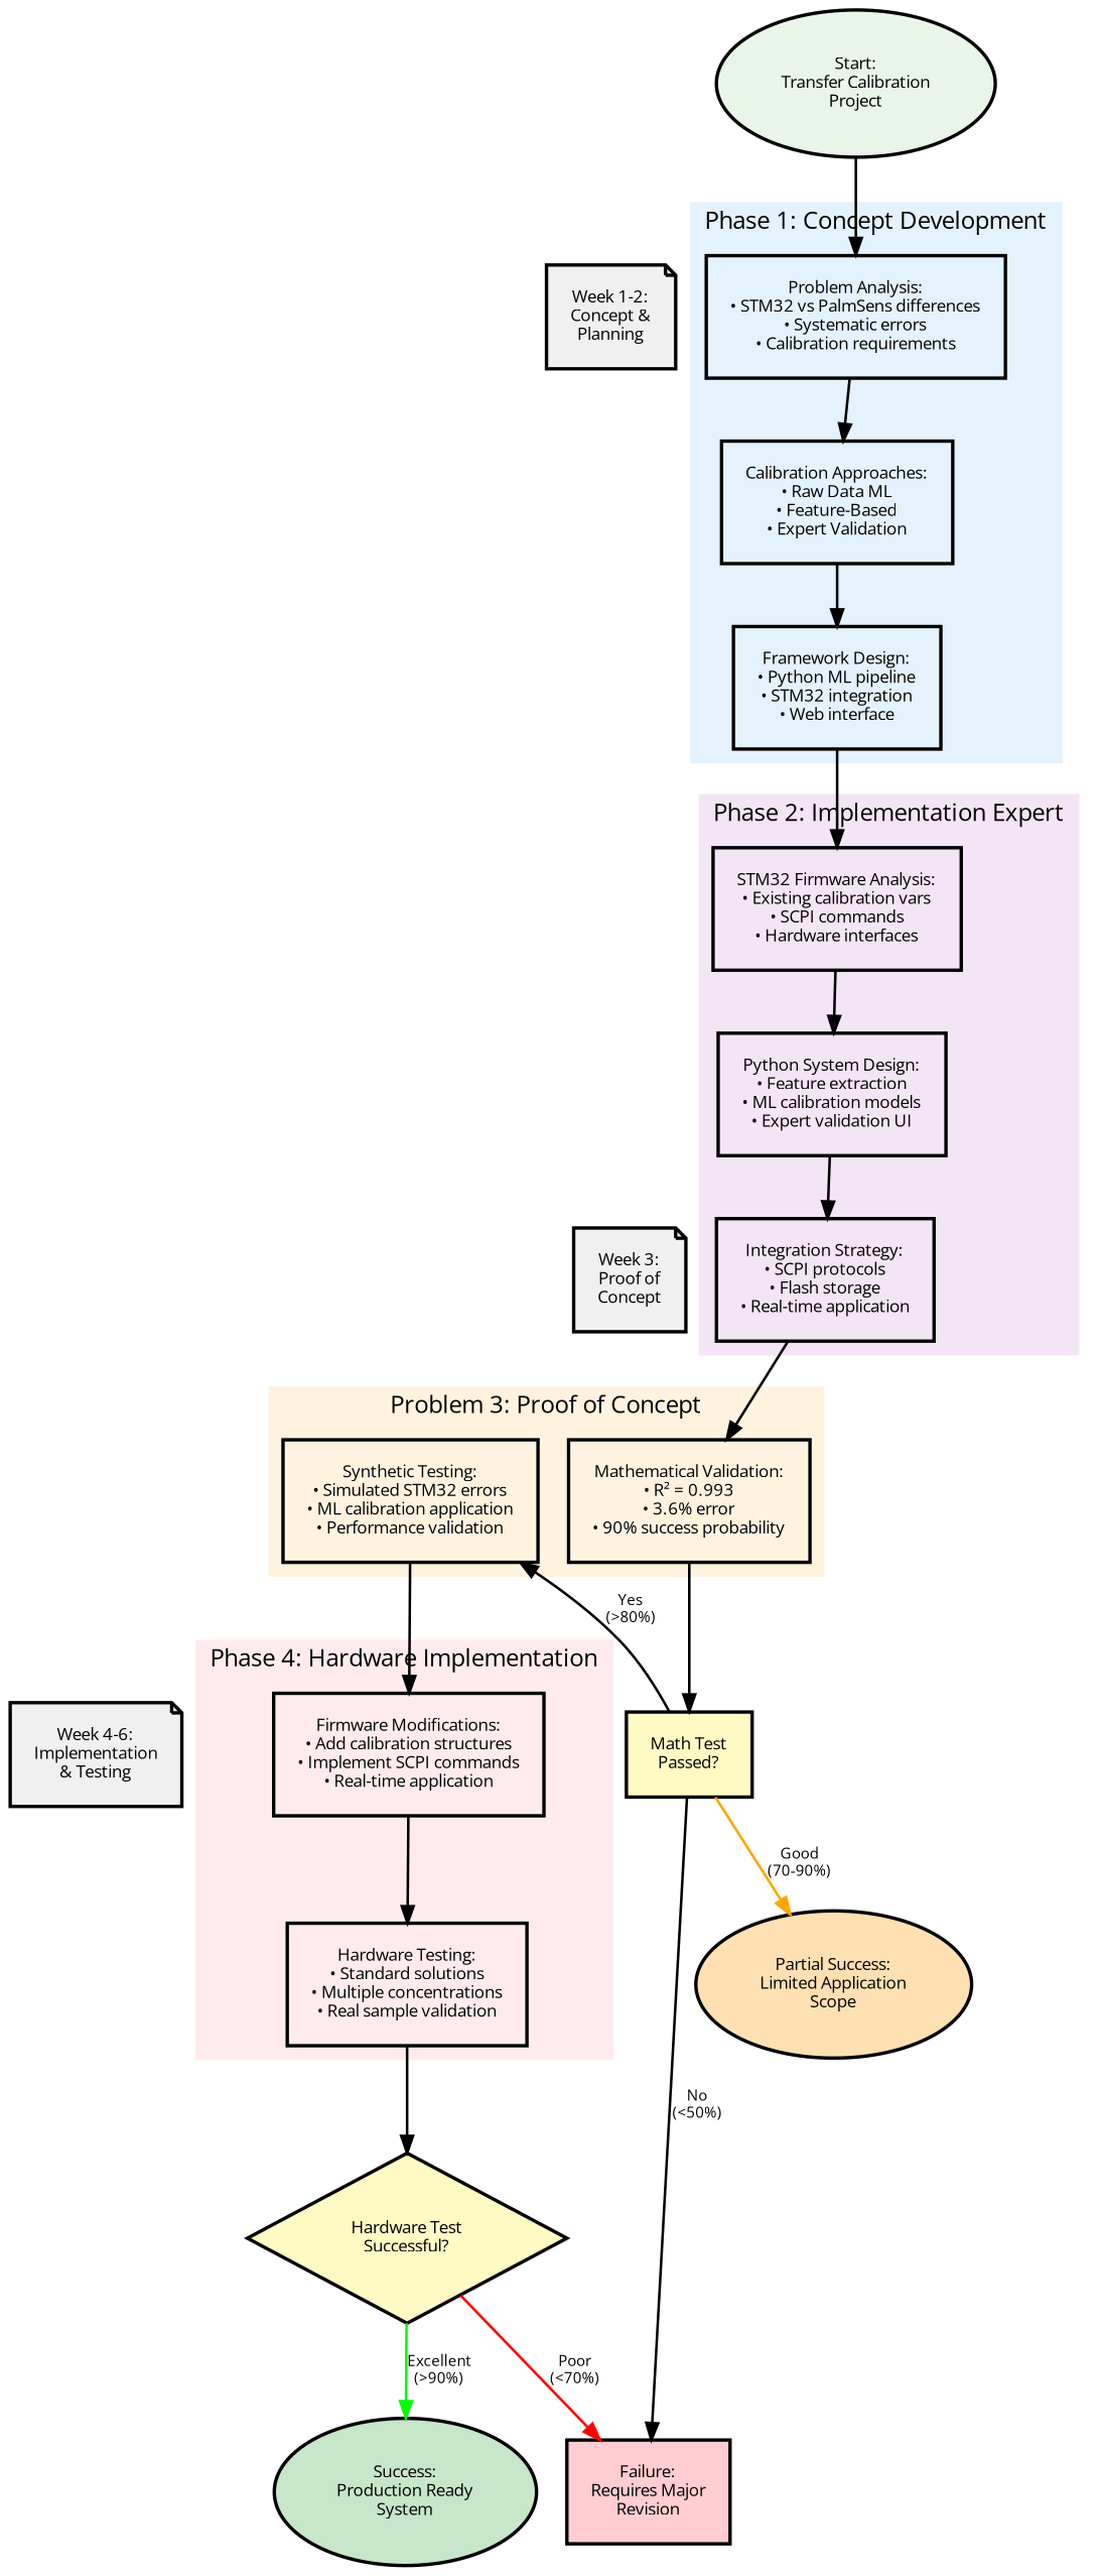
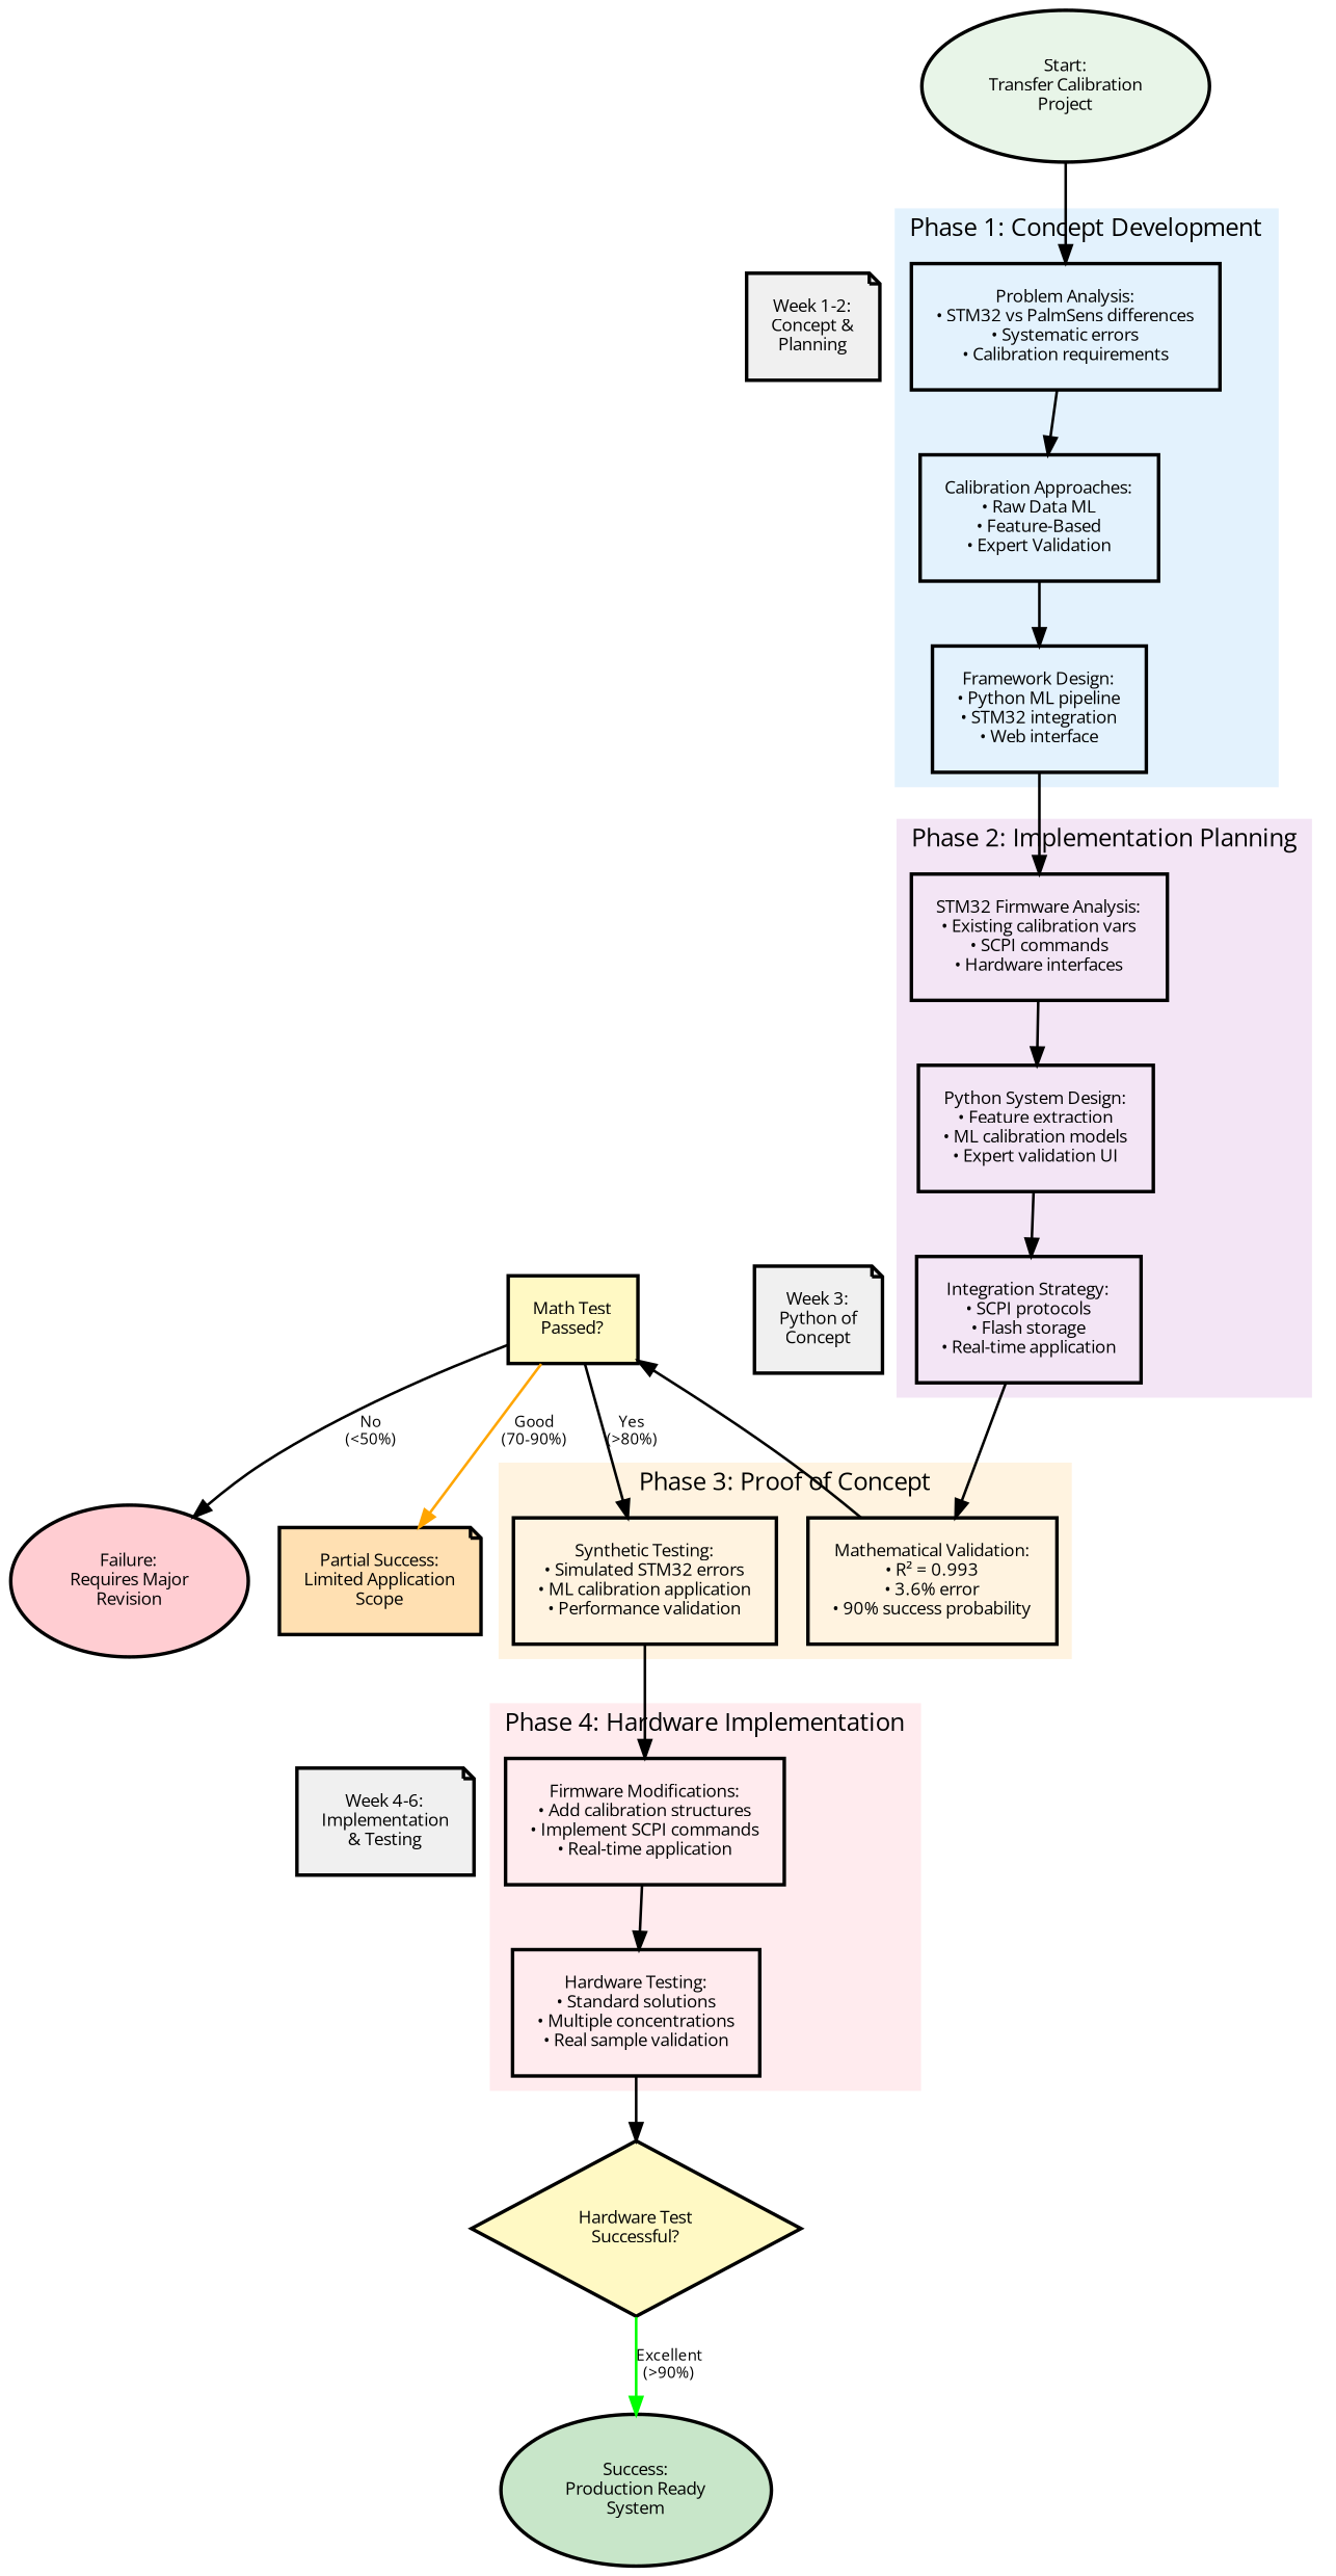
  digraph {
    bgcolor=white
    fontname="Open Sans"
    rankdir=TB
    node [fontname="Open Sans" fontsize=10 margin=0.2 penwidth=2 shape=box]
    edge [fontname="Open Sans" fontsize=9 penwidth=1.5]
    n1 [label="Problem Analysis:\n• STM32 vs PalmSens differences\n• Systematic errors\n• Calibration requirements"]
    n2 [label="Calibration Approaches:\n• Raw Data ML\n• Feature-Based\n• Expert Validation"]
    n3 [label="Framework Design:\n• Python ML pipeline\n• STM32 integration\n• Web interface"]
    n4 [label="STM32 Firmware Analysis:\n• Existing calibration vars\n• SCPI commands\n• Hardware interfaces"]
    n5 [label="Python System Design:\n• Feature extraction\n• ML calibration models\n• Expert validation UI"]
    n6 [label="Integration Strategy:\n• SCPI protocols\n• Flash storage\n• Real-time application"]
    n7 [label="Mathematical Validation:\n• R² = 0.993\n• 3.6% error\n• 90% success probability"]
    n8 [label="Synthetic Testing:\n• Simulated STM32 errors\n• ML calibration application\n• Performance validation"]
    n9 [label="Firmware Modifications:\n• Add calibration structures\n• Implement SCPI commands\n• Real-time application"]
    n10 [label="Hardware Testing:\n• Standard solutions\n• Multiple concentrations\n• Real sample validation"]
    n11 [fillcolor="#fff9c4" label="Math Test\nPassed?" style=filled]
    n12 [fillcolor="#fff9c4" label="Hardware Test\nSuccessful?" shape=diamond style=filled]
    n13 [fillcolor="#e8f5e8" label="Start:\nTransfer Calibration\nProject" shape=ellipse style=filled]
-   n14 [fillcolor="#ffcdd2" label="Failure:\nRequires Major\nRevision" style=filled]
-   n15 [fillcolor="#ffe0b2" label="Partial Success:\nLimited Application\nScope" shape=ellipse style=filled]
+   n14 [fillcolor="#ffcdd2" label="Failure:\nRequires Major\nRevision" shape=ellipse style=filled]
+   n15 [fillcolor="#ffe0b2" label="Partial Success:\nLimited Application\nScope" shape=note style=filled]
    n16 [fillcolor="#c8e6c9" label="Success:\nProduction Ready\nSystem" shape=ellipse style=filled]
    n17 [fillcolor="#f0f0f0" label="Week 1-2:\nConcept &\nPlanning" shape=note style=filled]
-   n18 [fillcolor="#f0f0f0" label="Week 3:\nProof of\nConcept" shape=note style=filled]
+   n18 [fillcolor="#f0f0f0" label="Week 3:\nPython of\nConcept" shape=note style=filled]
    n19 [fillcolor="#f0f0f0" label="Week 4-6:\nImplementation\n& Testing" shape=note style=filled]
    subgraph cluster_1 {
      color="#e3f2fd"
      fillcolor="#e3f2fd"
      label="Phase 1: Concept Development"
      style=filled
      n1
      n2
      n3
    }
    subgraph cluster_2 {
      color="#f3e5f5"
      fillcolor="#f3e5f5"
-     label="Phase 2: Implementation Expert"
+     label="Phase 2: Implementation Planning"
      style=filled
      n4
      n5
      n6
    }
    subgraph cluster_3 {
      color="#fff3e0"
      fillcolor="#fff3e0"
-     label="Problem 3: Proof of Concept"
+     label="Phase 3: Proof of Concept"
      style=filled
      n7
      n8
    }
    subgraph cluster_4 {
      color="#ffebee"
      fillcolor="#ffebee"
      label="Phase 4: Hardware Implementation"
      style=filled
      n9
      n10
    }
    n1 -> n2
    n2 -> n3
    n3 -> n4
    n4 -> n5
    n5 -> n6
    n6 -> n7
    n7 -> n11
    n8 -> n9
    n9 -> n10
    n10 -> n12
    n11 -> n8 [label="Yes\n(>80%)"]
    n11 -> n14 [color=black label="No\n(<50%)"]
    n11 -> n15 [color=orange label="Good\n(70-90%)"]
-   n12 -> n14 [color=red label="Poor\n(<70%)"]
    n12 -> n16 [color=green label="Excellent\n(>90%)"]
    n13 -> n1
    n17 -> n2 [style=invis]
    n18 -> n7 [style=invis]
    n19 -> n10 [style=invis]
  }
